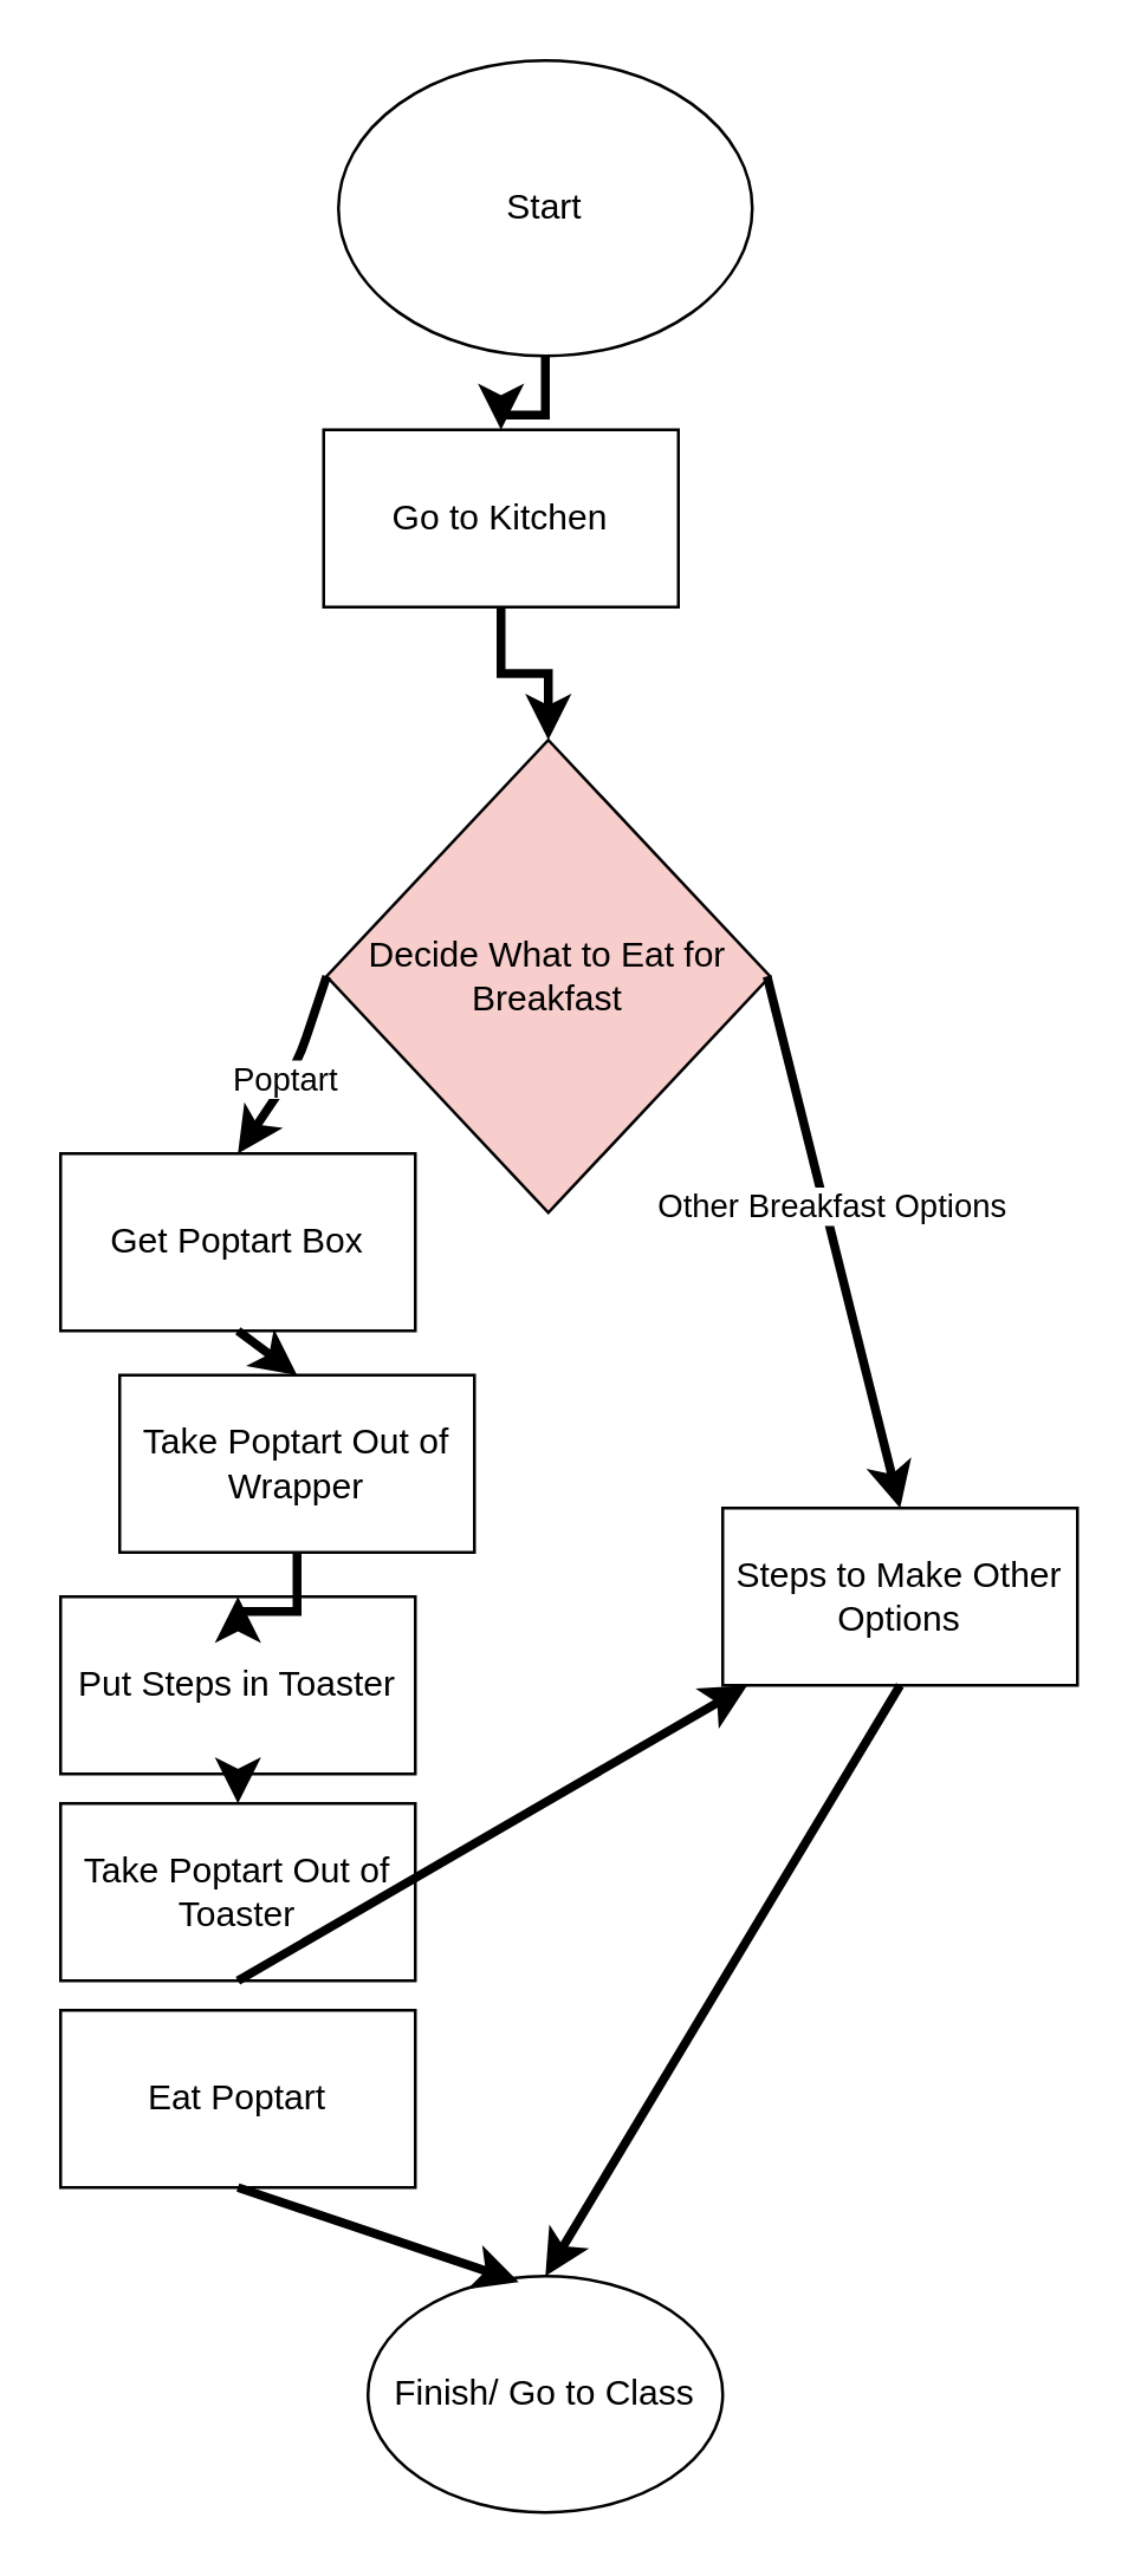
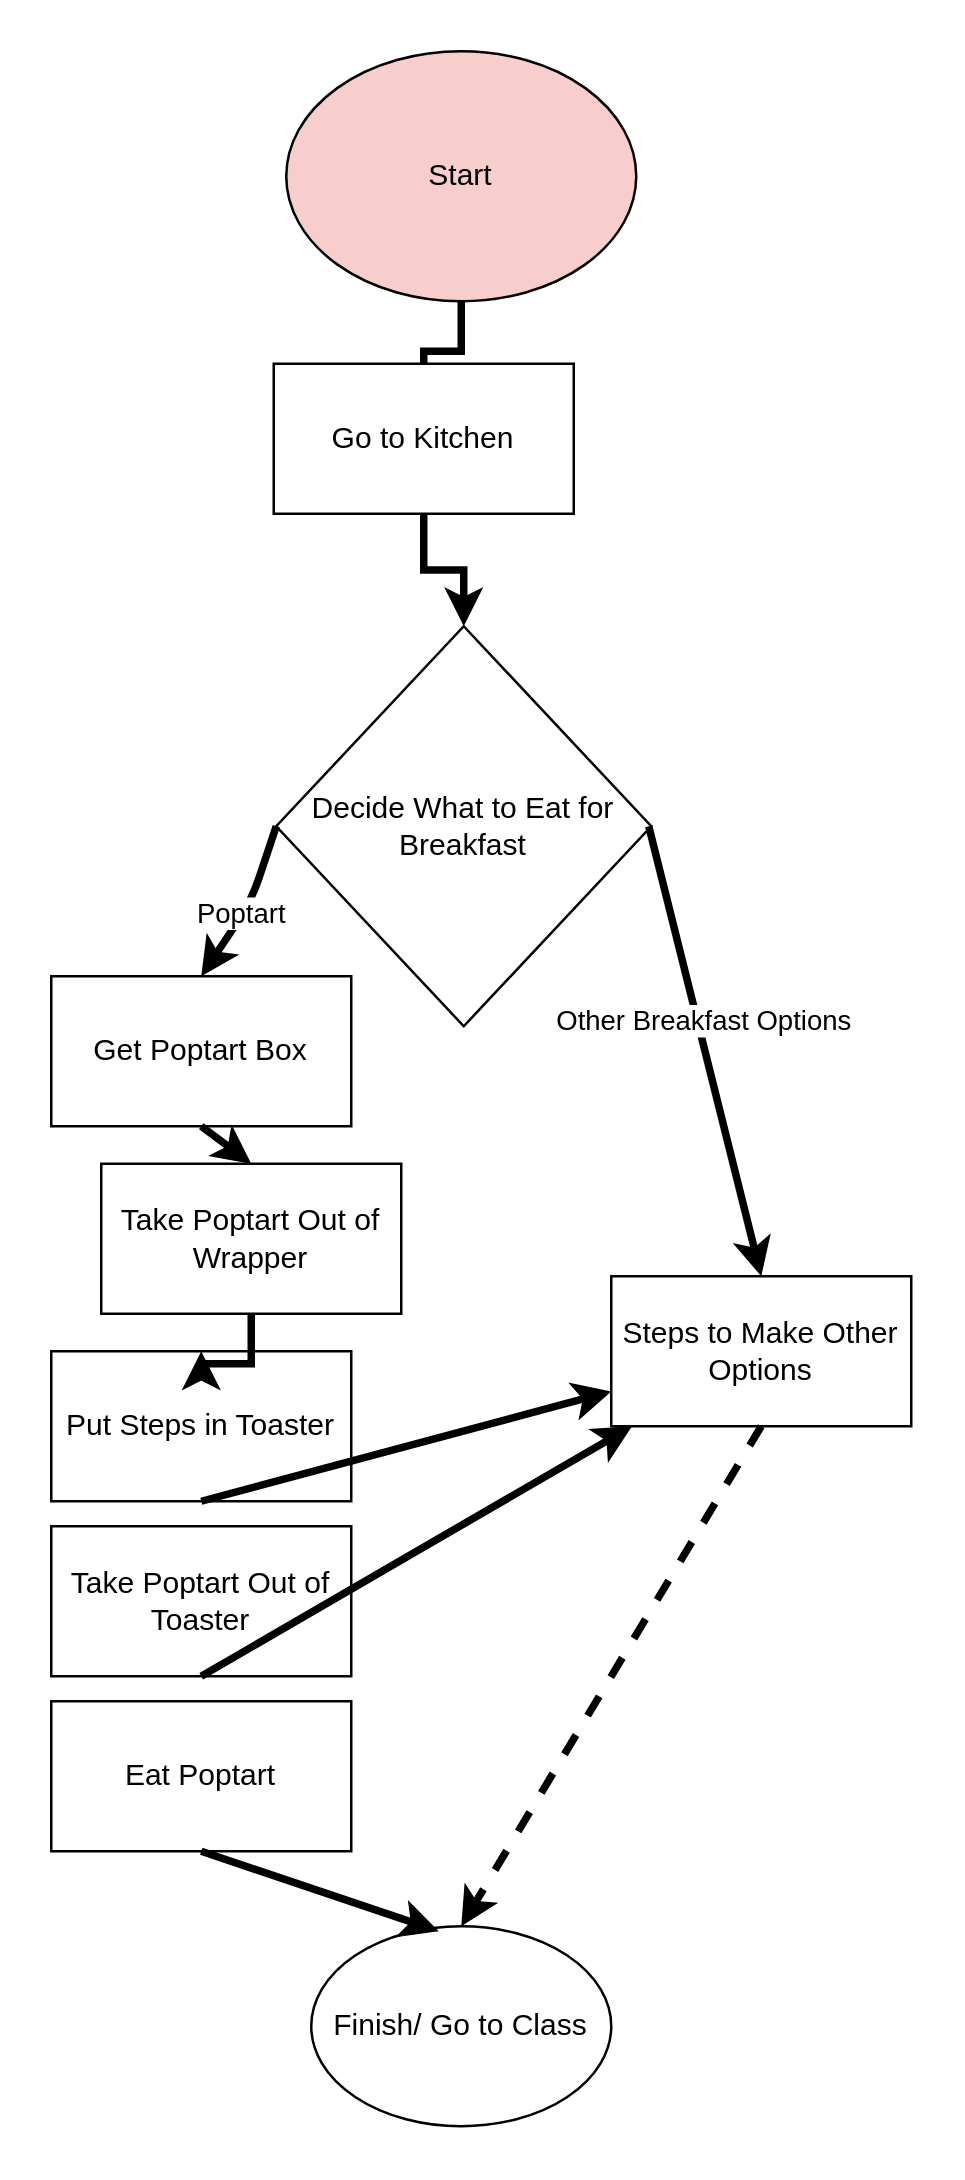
  <mxCell id="0" />
  <mxCell id="1" parent="0" />
- <mxCell id="2" value="" style="edgeStyle=orthogonalEdgeStyle;rounded=0;orthogonalLoop=1;jettySize=auto;html=1;strokeWidth=3;" parent="1" source="3" target="21" edge="1"><mxGeometry relative="1" as="geometry"><mxPoint x="184" y="140" as="targetPoint" /></mxGeometry></mxCell>
- <mxCell id="3" value="Start" style="ellipse;whiteSpace=wrap;html=1;" parent="1" vertex="1"><mxGeometry x="114" y="20" width="140" height="100" as="geometry" /></mxCell>
- <mxCell id="4" value="Decide What to Eat for Breakfast" style="rhombus;whiteSpace=wrap;html=1;strokeWidth=1;perimeterSpacing=0;fillColor=#f8cecc;" parent="1" vertex="1"><mxGeometry x="110" y="250" width="150" height="160" as="geometry" /></mxCell>
+ <mxCell id="2" value="" style="edgeStyle=orthogonalEdgeStyle;rounded=0;orthogonalLoop=1;jettySize=auto;html=1;strokeWidth=3;endArrow=none;" parent="1" source="3" target="21" edge="1"><mxGeometry relative="1" as="geometry"><mxPoint x="184" y="140" as="targetPoint" /></mxGeometry></mxCell>
+ <mxCell id="3" value="Start" style="ellipse;whiteSpace=wrap;html=1;fillColor=#f8cecc;" parent="1" vertex="1"><mxGeometry x="114" y="20" width="140" height="100" as="geometry" /></mxCell>
+ <mxCell id="4" value="Decide What to Eat for Breakfast" style="rhombus;whiteSpace=wrap;html=1;strokeWidth=1;perimeterSpacing=0;" parent="1" vertex="1"><mxGeometry x="110" y="250" width="150" height="160" as="geometry" /></mxCell>
  <mxCell id="5" value="Steps to Make Other Options" style="rounded=0;whiteSpace=wrap;html=1;strokeWidth=1;" parent="1" vertex="1"><mxGeometry x="244" y="510" width="120" height="60" as="geometry" /></mxCell>
  <mxCell id="6" value="" style="endArrow=classic;html=1;strokeWidth=3;exitX=0;exitY=0.5;exitDx=0;exitDy=0;entryX=0.5;entryY=0;entryDx=0;entryDy=0;" parent="1" source="4" target="22" edge="1"><mxGeometry width="50" height="50" relative="1" as="geometry"><mxPoint x="119" y="340" as="sourcePoint" /><mxPoint x="110" y="390" as="targetPoint" /><Array as="points"><mxPoint x="100" y="360" /></Array></mxGeometry></mxCell>
  <mxCell id="7" value="Poptart" style="edgeLabel;html=1;align=center;verticalAlign=middle;resizable=0;points=[];" parent="6" vertex="1" connectable="0"><mxGeometry x="0.13" y="-1" relative="1" as="geometry"><mxPoint as="offset" /></mxGeometry></mxCell>
  <mxCell id="8" value="" style="endArrow=classic;html=1;strokeWidth=3;exitX=1;exitY=0.5;exitDx=0;exitDy=0;entryX=0.5;entryY=0;entryDx=0;entryDy=0;" parent="1" target="5" edge="1"><mxGeometry width="50" height="50" relative="1" as="geometry"><mxPoint x="259" y="330" as="sourcePoint" /><mxPoint x="234" y="410" as="targetPoint" /></mxGeometry></mxCell>
  <mxCell id="9" value="Other Breakfast Options" style="edgeLabel;html=1;align=center;verticalAlign=middle;resizable=0;points=[];" parent="8" vertex="1" connectable="0"><mxGeometry x="-0.136" y="2" relative="1" as="geometry"><mxPoint as="offset" /></mxGeometry></mxCell>
  <mxCell id="10" value="Put Steps in Toaster" style="rounded=0;whiteSpace=wrap;html=1;strokeWidth=1;" parent="1" vertex="1"><mxGeometry x="20" y="540" width="120" height="60" as="geometry" /></mxCell>
  <mxCell id="11" value="Take Poptart Out of Toaster" style="rounded=0;whiteSpace=wrap;html=1;strokeWidth=1;" parent="1" vertex="1"><mxGeometry x="20" y="610" width="120" height="60" as="geometry" /></mxCell>
  <mxCell id="12" value="Eat Poptart" style="rounded=0;whiteSpace=wrap;html=1;strokeWidth=1;" parent="1" vertex="1"><mxGeometry x="20" y="680" width="120" height="60" as="geometry" /></mxCell>
  <mxCell id="13" value="Finish/ Go to Class" style="ellipse;whiteSpace=wrap;html=1;strokeWidth=1;" parent="1" vertex="1"><mxGeometry x="124" y="770" width="120" height="80" as="geometry" /></mxCell>
- <mxCell id="14" value="" style="endArrow=classic;html=1;strokeWidth=3;exitX=0.5;exitY=1;exitDx=0;exitDy=0;entryX=0.5;entryY=0;entryDx=0;entryDy=0;" parent="1" source="5" target="13" edge="1"><mxGeometry width="50" height="50" relative="1" as="geometry"><mxPoint x="184" y="580" as="sourcePoint" /><mxPoint x="234" y="530" as="targetPoint" /></mxGeometry></mxCell>
+ <mxCell id="14" value="" style="endArrow=classic;html=1;strokeWidth=3;exitX=0.5;exitY=1;exitDx=0;exitDy=0;entryX=0.5;entryY=0;entryDx=0;entryDy=0;dashed=1;" parent="1" source="5" target="13" edge="1"><mxGeometry width="50" height="50" relative="1" as="geometry"><mxPoint x="184" y="580" as="sourcePoint" /><mxPoint x="234" y="530" as="targetPoint" /></mxGeometry></mxCell>
  <mxCell id="15" value="" style="endArrow=classic;html=1;strokeWidth=3;exitX=0.5;exitY=1;exitDx=0;exitDy=0;entryX=0.425;entryY=0.025;entryDx=0;entryDy=0;entryPerimeter=0;" parent="1" source="12" target="13" edge="1"><mxGeometry width="50" height="50" relative="1" as="geometry"><mxPoint x="184" y="580" as="sourcePoint" /><mxPoint x="234" y="530" as="targetPoint" /><Array as="points"><mxPoint x="175" y="772" /></Array></mxGeometry></mxCell>
- <mxCell id="16" value="" style="endArrow=classic;html=1;strokeWidth=3;exitX=0.5;exitY=1;exitDx=0;exitDy=0;" parent="1" source="10" target="11" edge="1"><mxGeometry width="50" height="50" relative="1" as="geometry"><mxPoint x="214" y="580" as="sourcePoint" /><mxPoint x="264" y="530" as="targetPoint" /></mxGeometry></mxCell>
+ <mxCell id="16" value="" style="endArrow=classic;html=1;strokeWidth=3;exitX=0.5;exitY=1;exitDx=0;exitDy=0;" parent="1" source="10" target="5" edge="1"><mxGeometry width="50" height="50" relative="1" as="geometry"><mxPoint x="214" y="580" as="sourcePoint" /><mxPoint x="264" y="530" as="targetPoint" /></mxGeometry></mxCell>
  <mxCell id="17" value="" style="endArrow=classic;html=1;strokeWidth=3;exitX=0.5;exitY=1;exitDx=0;exitDy=0;" parent="1" source="11" target="5" edge="1"><mxGeometry width="50" height="50" relative="1" as="geometry"><mxPoint x="214" y="580" as="sourcePoint" /><mxPoint x="264" y="530" as="targetPoint" /></mxGeometry></mxCell>
  <mxCell id="18" value="" style="edgeStyle=orthogonalEdgeStyle;rounded=0;orthogonalLoop=1;jettySize=auto;html=1;strokeWidth=3;" edge="1" parent="1" source="19" target="10"><mxGeometry relative="1" as="geometry" /></mxCell>
  <mxCell id="19" value="Take Poptart Out of Wrapper" style="rounded=0;whiteSpace=wrap;html=1;" vertex="1" parent="1"><mxGeometry x="40" y="465" width="120" height="60" as="geometry" /></mxCell>
  <mxCell id="20" value="" style="edgeStyle=orthogonalEdgeStyle;rounded=0;orthogonalLoop=1;jettySize=auto;html=1;strokeWidth=3;" edge="1" parent="1" source="21" target="4"><mxGeometry relative="1" as="geometry" /></mxCell>
  <mxCell id="21" value="Go to Kitchen" style="rounded=0;whiteSpace=wrap;html=1;" vertex="1" parent="1"><mxGeometry x="109" y="145" width="120" height="60" as="geometry" /></mxCell>
  <mxCell id="22" value="Get Poptart Box" style="rounded=0;whiteSpace=wrap;html=1;strokeWidth=1;" vertex="1" parent="1"><mxGeometry x="20" y="390" width="120" height="60" as="geometry" /></mxCell>
  <mxCell id="23" value="" style="endArrow=classic;html=1;strokeWidth=3;exitX=0.5;exitY=1;exitDx=0;exitDy=0;entryX=0.5;entryY=0;entryDx=0;entryDy=0;" edge="1" parent="1" source="22" target="19"><mxGeometry width="50" height="50" relative="1" as="geometry"><mxPoint x="170" y="550" as="sourcePoint" /><mxPoint x="220" y="500" as="targetPoint" /></mxGeometry></mxCell>
